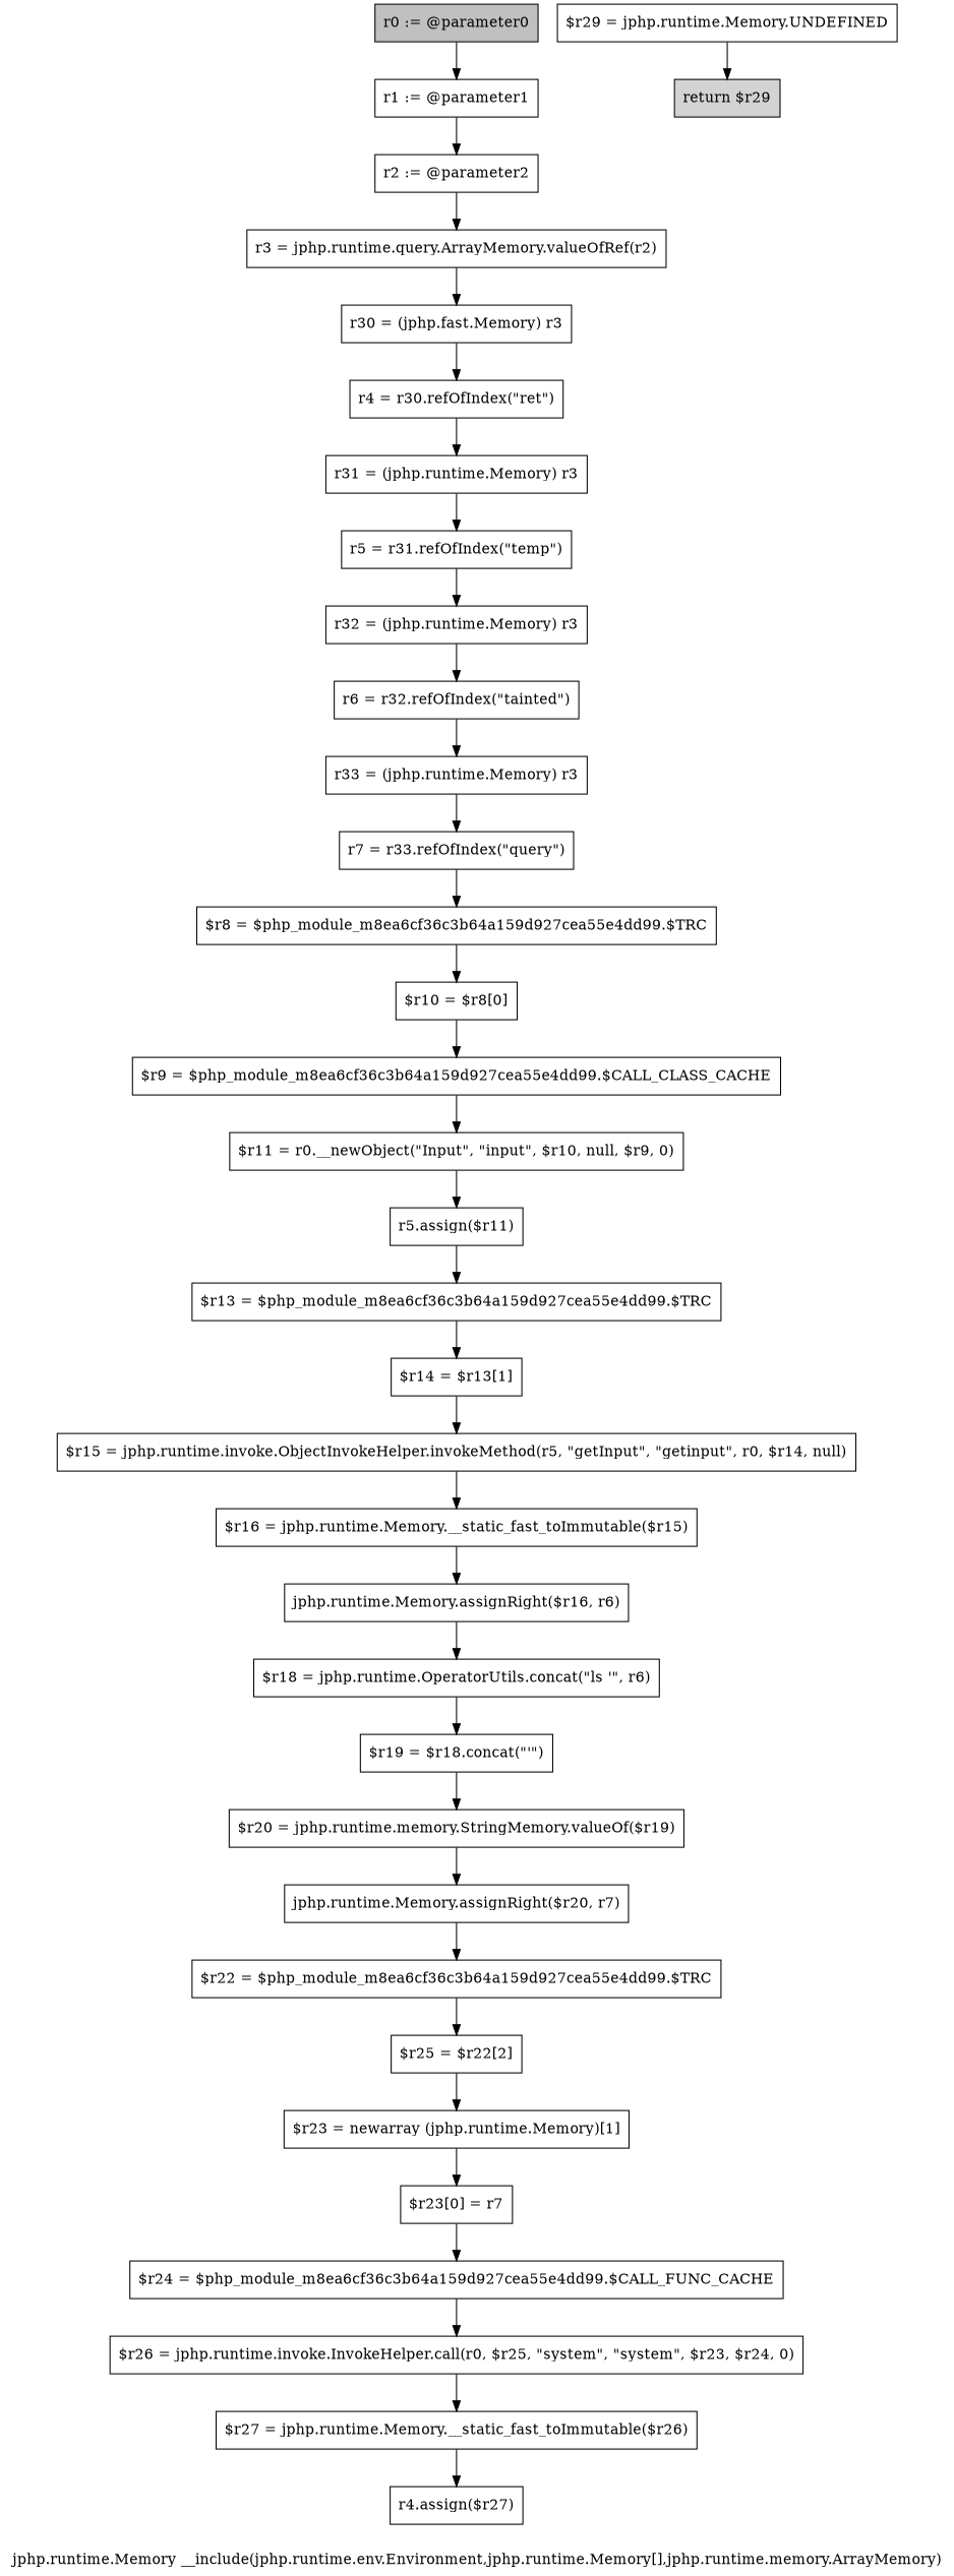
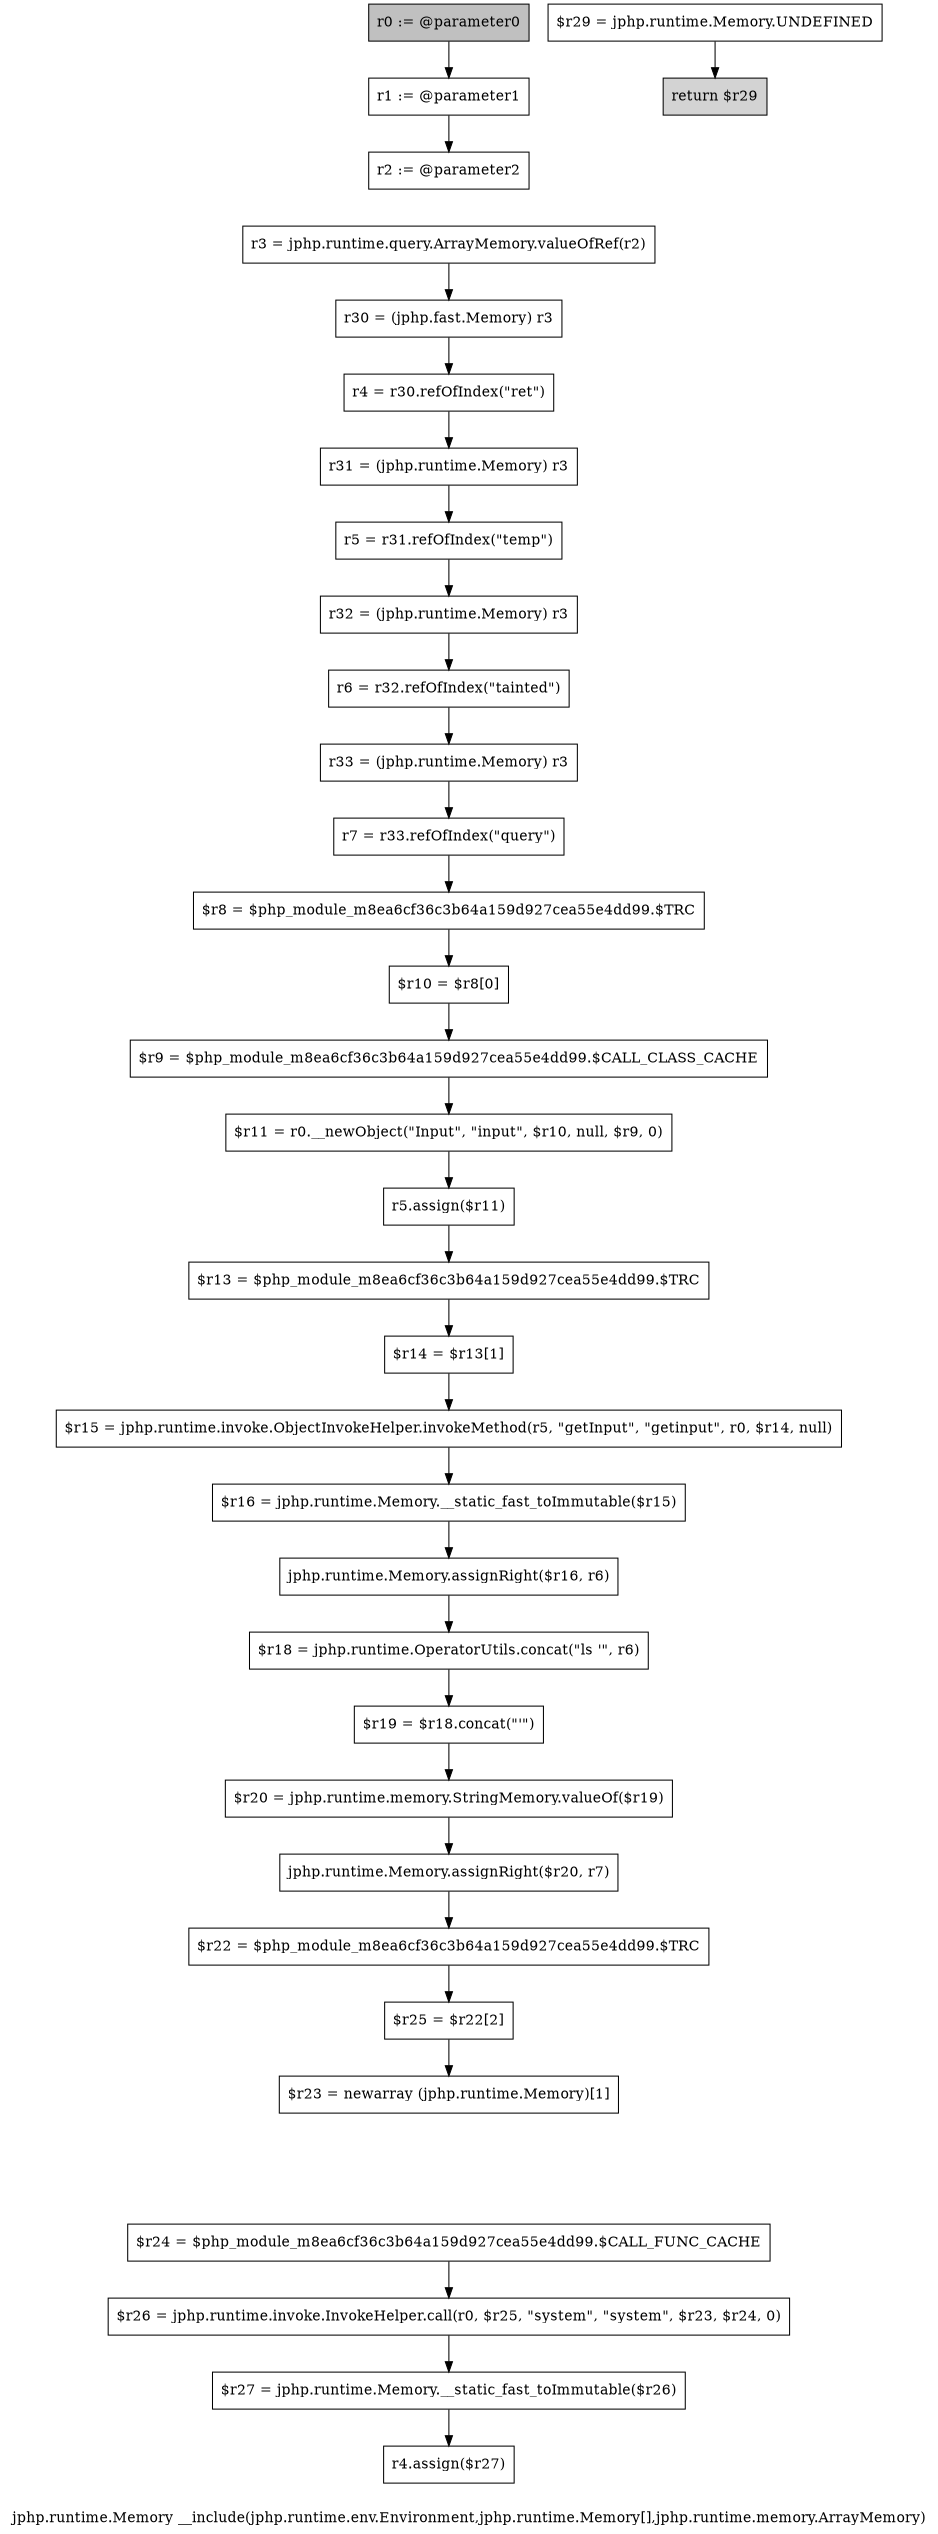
  digraph {
    fontname="DejaVu Serif"
    label="jphp.runtime.Memory __include(jphp.runtime.env.Environment,jphp.runtime.Memory[],jphp.runtime.memory.ArrayMemory)"
    node [fontname="DejaVu Serif" shape=box]
    edge [fontname="DejaVu Serif"]
    n1 [fillcolor=gray label="r0 := @parameter0" style=filled]
    n2 [label="r1 := @parameter1"]
    n3 [label="r2 := @parameter2"]
    n4 [label="r3 = jphp.runtime.query.ArrayMemory.valueOfRef(r2)"]
    n5 [label="r30 = (jphp.fast.Memory) r3"]
    n6 [label="r4 = r30.refOfIndex(\"ret\")"]
    n7 [label="r31 = (jphp.runtime.Memory) r3"]
    n8 [label="r5 = r31.refOfIndex(\"temp\")"]
    n9 [label="r32 = (jphp.runtime.Memory) r3"]
    n10 [label="r6 = r32.refOfIndex(\"tainted\")"]
    n11 [label="r33 = (jphp.runtime.Memory) r3"]
    n12 [label="r7 = r33.refOfIndex(\"query\")"]
    n13 [label="$r8 = $php_module_m8ea6cf36c3b64a159d927cea55e4dd99.$TRC"]
    n14 [label="$r10 = $r8[0]"]
    n15 [label="$r9 = $php_module_m8ea6cf36c3b64a159d927cea55e4dd99.$CALL_CLASS_CACHE"]
    n16 [label="$r11 = r0.__newObject(\"Input\", \"input\", $r10, null, $r9, 0)"]
    n17 [label="r5.assign($r11)"]
    n18 [label="$r13 = $php_module_m8ea6cf36c3b64a159d927cea55e4dd99.$TRC"]
    n19 [label="$r14 = $r13[1]"]
    n20 [label="$r15 = jphp.runtime.invoke.ObjectInvokeHelper.invokeMethod(r5, \"getInput\", \"getinput\", r0, $r14, null)"]
    n21 [label="$r16 = jphp.runtime.Memory.__static_fast_toImmutable($r15)"]
    n22 [label="jphp.runtime.Memory.assignRight($r16, r6)"]
    n23 [label="$r18 = jphp.runtime.OperatorUtils.concat(\"ls \'\", r6)"]
    n24 [label="$r19 = $r18.concat(\"\'\")"]
    n25 [label="$r20 = jphp.runtime.memory.StringMemory.valueOf($r19)"]
    n26 [label="jphp.runtime.Memory.assignRight($r20, r7)"]
    n27 [label="$r22 = $php_module_m8ea6cf36c3b64a159d927cea55e4dd99.$TRC"]
    n28 [label="$r25 = $r22[2]"]
    n29 [label="$r23 = newarray (jphp.runtime.Memory)[1]"]
-   n30 [label="$r23[0] = r7"]
    n31 [label="$r24 = $php_module_m8ea6cf36c3b64a159d927cea55e4dd99.$CALL_FUNC_CACHE"]
    n32 [label="$r26 = jphp.runtime.invoke.InvokeHelper.call(r0, $r25, \"system\", \"system\", $r23, $r24, 0)"]
    n33 [label="$r27 = jphp.runtime.Memory.__static_fast_toImmutable($r26)"]
    n34 [label="r4.assign($r27)"]
    n35 [label="$r29 = jphp.runtime.Memory.UNDEFINED"]
    n36 [fillcolor=lightgray label="return $r29" style=filled]
    n1 -> n2
    n2 -> n3
-   n3 -> n4
    n4 -> n5
    n5 -> n6
    n6 -> n7
    n7 -> n8
    n8 -> n9
    n9 -> n10
    n10 -> n11
    n11 -> n12
    n12 -> n13
    n13 -> n14
    n14 -> n15
    n15 -> n16
    n16 -> n17
    n17 -> n18
    n18 -> n19
    n19 -> n20
    n20 -> n21
    n21 -> n22
    n22 -> n23
    n23 -> n24
    n24 -> n25
    n25 -> n26
    n26 -> n27
    n27 -> n28
    n28 -> n29
-   n29 -> n30
-   n30 -> n31
    n31 -> n32
    n32 -> n33
    n33 -> n34
    n35 -> n36
  }
